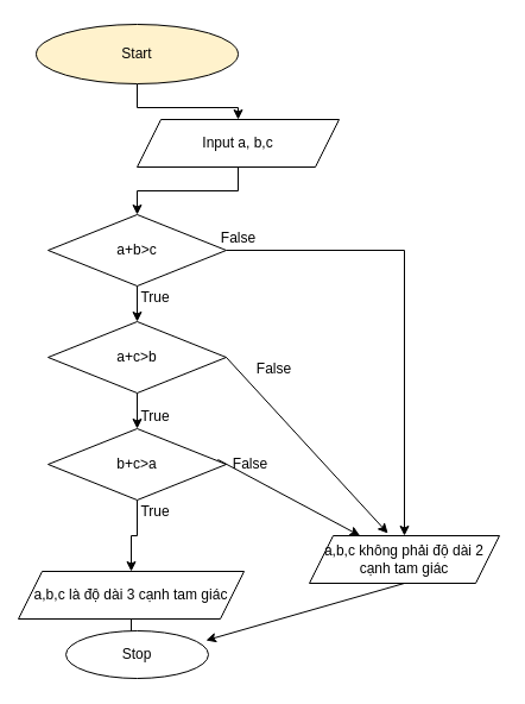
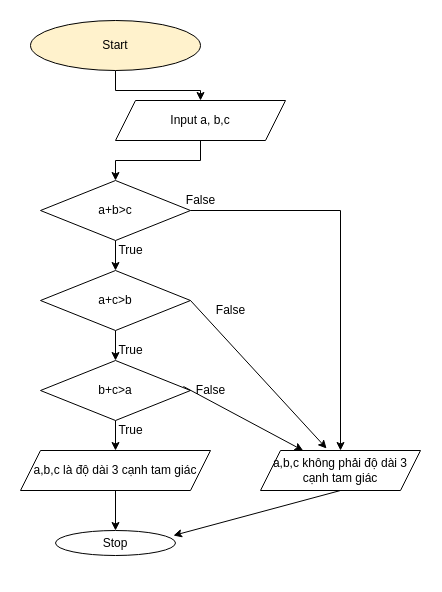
  <mxCell id="0" />
  <mxCell id="1" parent="0" />
  <mxCell id="2" value="" style="edgeStyle=orthogonalEdgeStyle;rounded=0;orthogonalLoop=1;jettySize=auto;html=1;" edge="1" parent="1" source="3" target="5"><mxGeometry relative="1" as="geometry" /></mxCell>
  <mxCell id="3" value="Start" style="ellipse;whiteSpace=wrap;html=1;fillColor=#fff2cc;" vertex="1" parent="1"><mxGeometry x="30" y="20" width="170" height="50" as="geometry" /></mxCell>
  <mxCell id="4" value="" style="edgeStyle=orthogonalEdgeStyle;rounded=0;orthogonalLoop=1;jettySize=auto;html=1;" edge="1" parent="1" source="5" target="8"><mxGeometry relative="1" as="geometry" /></mxCell>
  <mxCell id="5" value="Input a, b,c" style="shape=parallelogram;perimeter=parallelogramPerimeter;whiteSpace=wrap;html=1;fixedSize=1;" vertex="1" parent="1"><mxGeometry x="115" y="100" width="170" height="40" as="geometry" /></mxCell>
  <mxCell id="6" value="" style="edgeStyle=orthogonalEdgeStyle;rounded=0;orthogonalLoop=1;jettySize=auto;html=1;" edge="1" parent="1" source="8" target="10"><mxGeometry relative="1" as="geometry" /></mxCell>
  <mxCell id="7" value="" style="edgeStyle=orthogonalEdgeStyle;rounded=0;orthogonalLoop=1;jettySize=auto;html=1;" edge="1" parent="1" source="8" target="15"><mxGeometry relative="1" as="geometry" /></mxCell>
  <mxCell id="8" value="a+b&amp;gt;c" style="rhombus;whiteSpace=wrap;html=1;" vertex="1" parent="1"><mxGeometry x="40" y="180" width="150" height="60" as="geometry" /></mxCell>
  <mxCell id="9" value="" style="edgeStyle=orthogonalEdgeStyle;rounded=0;orthogonalLoop=1;jettySize=auto;html=1;" edge="1" parent="1" source="10" target="12"><mxGeometry relative="1" as="geometry" /></mxCell>
  <mxCell id="10" value="a+c&amp;gt;b" style="rhombus;whiteSpace=wrap;html=1;" vertex="1" parent="1"><mxGeometry x="40" y="270" width="150" height="60" as="geometry" /></mxCell>
  <mxCell id="11" value="" style="edgeStyle=orthogonalEdgeStyle;rounded=0;orthogonalLoop=1;jettySize=auto;html=1;" edge="1" parent="1" source="12" target="14"><mxGeometry relative="1" as="geometry" /></mxCell>
  <mxCell id="12" value="b+c&amp;gt;a" style="rhombus;whiteSpace=wrap;html=1;" vertex="1" parent="1"><mxGeometry x="40" y="360" width="150" height="60" as="geometry" /></mxCell>
  <mxCell id="13" value="" style="edgeStyle=orthogonalEdgeStyle;rounded=0;orthogonalLoop=1;jettySize=auto;html=1;" edge="1" parent="1" source="14" target="24"><mxGeometry relative="1" as="geometry" /></mxCell>
- <mxCell id="14" value="a,b,c là độ dài 3 cạnh tam giác" style="shape=parallelogram;perimeter=parallelogramPerimeter;whiteSpace=wrap;html=1;fixedSize=1;" vertex="1" parent="1"><mxGeometry x="15" y="480" width="190" height="40" as="geometry" /></mxCell>
- <mxCell id="15" value="a,b,c không phải độ dài 2 cạnh tam giác" style="shape=parallelogram;perimeter=parallelogramPerimeter;whiteSpace=wrap;html=1;fixedSize=1;" vertex="1" parent="1"><mxGeometry x="260" y="450" width="160" height="40" as="geometry" /></mxCell>
+ <mxCell id="14" value="a,b,c là độ dài 3 cạnh tam giác" style="shape=parallelogram;perimeter=parallelogramPerimeter;whiteSpace=wrap;html=1;fixedSize=1;" vertex="1" parent="1"><mxGeometry x="20" y="450" width="190" height="40" as="geometry" /></mxCell>
+ <mxCell id="15" value="a,b,c không phải độ dài 3 cạnh tam giác" style="shape=parallelogram;perimeter=parallelogramPerimeter;whiteSpace=wrap;html=1;fixedSize=1;" vertex="1" parent="1"><mxGeometry x="260" y="450" width="160" height="40" as="geometry" /></mxCell>
  <mxCell id="16" value="" style="endArrow=classic;html=1;rounded=0;exitX=1;exitY=0.5;exitDx=0;exitDy=0;entryX=0.413;entryY=-0.05;entryDx=0;entryDy=0;entryPerimeter=0;" edge="1" parent="1" source="10" target="15"><mxGeometry width="50" height="50" relative="1" as="geometry"><mxPoint x="110" y="310" as="sourcePoint" /><mxPoint x="330" y="440" as="targetPoint" /></mxGeometry></mxCell>
  <mxCell id="17" value="" style="endArrow=classic;html=1;rounded=0;exitX=0.953;exitY=0.433;exitDx=0;exitDy=0;exitPerimeter=0;" edge="1" parent="1" source="12" target="15"><mxGeometry width="50" height="50" relative="1" as="geometry"><mxPoint x="110" y="310" as="sourcePoint" /><mxPoint x="160" y="260" as="targetPoint" /></mxGeometry></mxCell>
  <mxCell id="18" value="False" style="text;html=1;align=center;verticalAlign=middle;resizable=0;points=[];autosize=1;strokeColor=none;fillColor=none;" vertex="1" parent="1"><mxGeometry x="175" y="185" width="50" height="30" as="geometry" /></mxCell>
  <mxCell id="19" value="False" style="text;html=1;align=center;verticalAlign=middle;resizable=0;points=[];autosize=1;strokeColor=none;fillColor=none;" vertex="1" parent="1"><mxGeometry x="205" y="295" width="50" height="30" as="geometry" /></mxCell>
  <mxCell id="20" value="False" style="text;html=1;align=center;verticalAlign=middle;resizable=0;points=[];autosize=1;strokeColor=none;fillColor=none;" vertex="1" parent="1"><mxGeometry x="185" y="375" width="50" height="30" as="geometry" /></mxCell>
  <mxCell id="21" value="True" style="text;html=1;align=center;verticalAlign=middle;resizable=0;points=[];autosize=1;strokeColor=none;fillColor=none;" vertex="1" parent="1"><mxGeometry x="105" y="235" width="50" height="30" as="geometry" /></mxCell>
  <mxCell id="22" value="True" style="text;html=1;align=center;verticalAlign=middle;resizable=0;points=[];autosize=1;strokeColor=none;fillColor=none;" vertex="1" parent="1"><mxGeometry x="105" y="335" width="50" height="30" as="geometry" /></mxCell>
  <mxCell id="23" value="True" style="text;html=1;align=center;verticalAlign=middle;resizable=0;points=[];autosize=1;strokeColor=none;fillColor=none;" vertex="1" parent="1"><mxGeometry x="105" y="415" width="50" height="30" as="geometry" /></mxCell>
- <mxCell id="24" value="Stop" style="ellipse;whiteSpace=wrap;html=1;" vertex="1" parent="1"><mxGeometry x="55" y="530" width="120" height="40" as="geometry" /></mxCell>
+ <mxCell id="24" value="Stop" style="ellipse;whiteSpace=wrap;html=1;" vertex="1" parent="1"><mxGeometry x="55" y="530" width="120" height="25" as="geometry" /></mxCell>
  <mxCell id="25" value="" style="endArrow=classic;html=1;rounded=0;exitX=0.5;exitY=1;exitDx=0;exitDy=0;entryX=0.983;entryY=0.2;entryDx=0;entryDy=0;entryPerimeter=0;" edge="1" parent="1" source="15" target="24"><mxGeometry width="50" height="50" relative="1" as="geometry"><mxPoint x="110" y="370" as="sourcePoint" /><mxPoint x="160" y="320" as="targetPoint" /></mxGeometry></mxCell>
